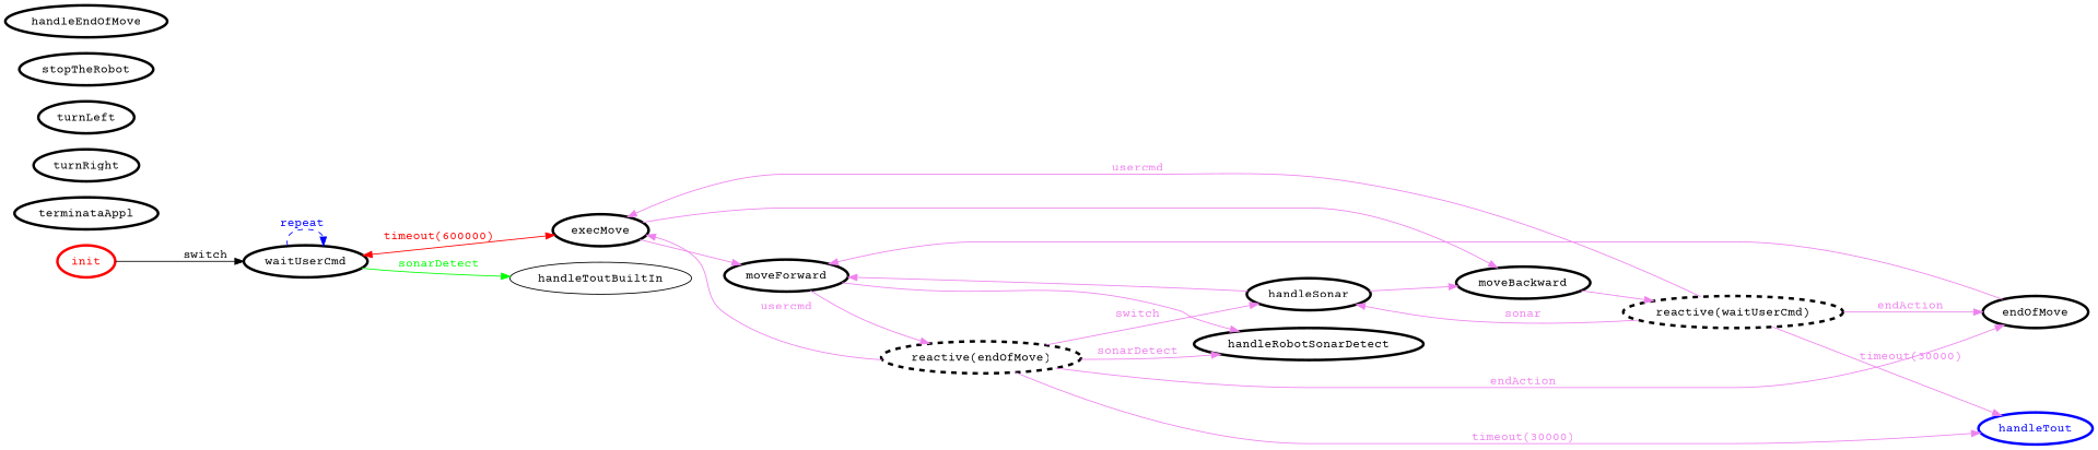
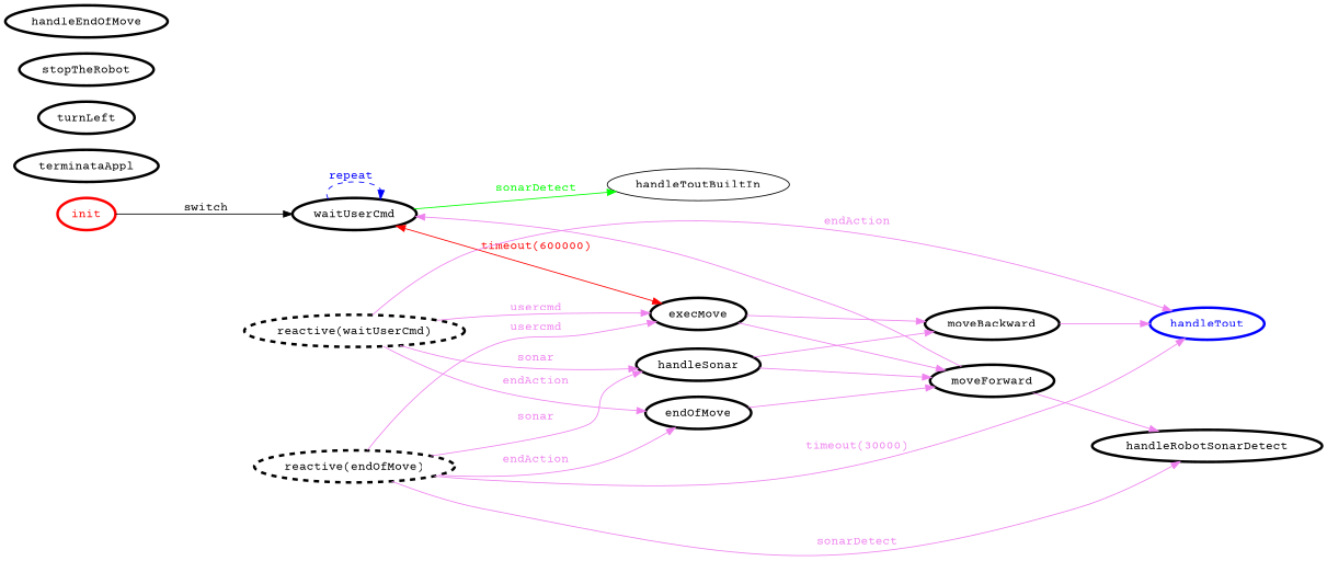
  digraph {
    fontname="Courier Prime"
    rankdir=LR
    node [color=black fontcolor=black fontname="Courier Prime" penwidth=3]
    edge [color=violet fontcolor=violet fontname="Courier Prime"]
    init [color=red fontcolor=red]
    waitUserCmd
    execMove
    handleToutBuiltIn [color="" fontcolor="" penwidth=""]
    moveForward
    moveBackward
    n7 [label="reactive(endOfMove)" style=dashed]
    handleRobotSonarDetect
    n9 [label="reactive(waitUserCmd)" style=dashed]
    terminataAppl
    handleSonar
    endOfMove
    handleTout [color=blue fontcolor=blue]
-   turnRight
    turnLeft
    stopTheRobot
    handleEndOfMove
    init -> waitUserCmd [color=black fontcolor=black label=switch]
    waitUserCmd -> waitUserCmd [color=blue fontcolor=blue label="repeat " style=dashed]
    waitUserCmd -> execMove [color=red dir=both fontcolor=red label="timeout(600000)"]
    waitUserCmd -> handleToutBuiltIn [color=green fontcolor=green label=sonarDetect]
    execMove -> moveForward
    execMove -> moveBackward
-   moveForward -> n7
+   moveForward -> waitUserCmd
    moveForward -> handleRobotSonarDetect
-   moveBackward -> n9
+   moveBackward -> handleTout
    n7 -> execMove [label=usercmd]
    n7 -> handleRobotSonarDetect [label=sonarDetect]
-   n7 -> handleSonar [label=switch]
+   n7 -> handleSonar [label=sonar]
    n7 -> endOfMove [label=endAction]
    n7 -> handleTout [label="timeout(30000)"]
    n9 -> execMove [label=usercmd]
    n9 -> handleSonar [label=sonar]
    n9 -> endOfMove [label=endAction]
-   n9 -> handleTout [label="timeout(30000)"]
+   n9 -> handleTout [label=endAction]
    handleSonar -> moveForward
    handleSonar -> moveBackward
    endOfMove -> moveForward
  }
